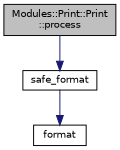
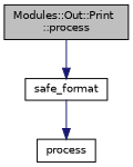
  digraph {
    rankdir=TB
    node [color=black fillcolor=white fontname=Helvetica fontsize=10 shape=record style=filled]
    edge [color=midnightblue fontname=Helvetica fontsize=10 labelfontname=Helvetica labelfontsize=10 style=solid]
-   n1 [fillcolor=grey75 fontcolor=black height=0.2 label="Modules::Print::Print\l::process" width=0.4]
+   n1 [fillcolor=grey75 fontcolor=black height=0.2 label="Modules::Out::Print\l::process" width=0.4]
    n2 [height=0.2 label=safe_format width=0.4]
-   n3 [height=0.2 label=format width=0.4]
+   n3 [height=0.2 label=process width=0.4]
    n1 -> n2
    n2 -> n3
  }
